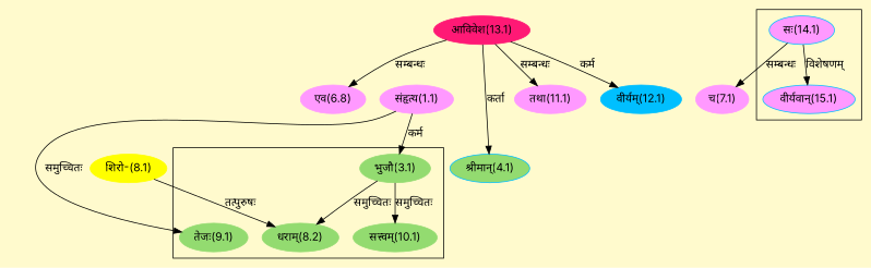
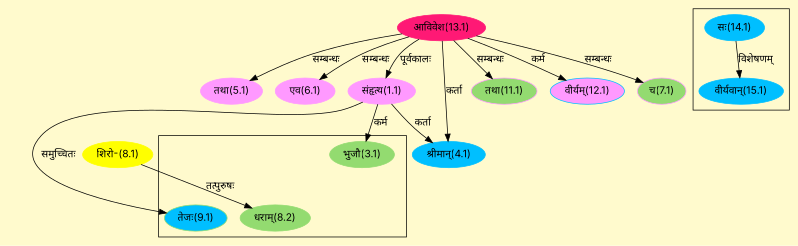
  digraph {
    bgcolor=lemonchiffon1
    compound=true
    fontname=Inter
    rankdir=BT
    node [color="#FF99FF" fontname=Inter style=filled]
    edge [dir=back fontname=Inter]
    n1 [color="#93DB70" label="धराम्(8.2)"]
    n2 [color="#93DB70" label="भुजौ(3.1)"]
-   n3 [color="#93DB70" label="तेजः(9.1)"]
-   n4 [color="#93DB70" label="सत्त्वम्(10.1)"]
-   n5 [color="#00BFFF" label="वीर्यवान्(15.1)" fillcolor="#FF99FF"]
-   n6 [color="#00BFFF" label="सः(14.1)" fillcolor="#FF99FF"]
+   n3 [color="#93DB70" label="तेजः(9.1)" fillcolor="#00BFFF"]
+   n5 [color="#00BFFF" label="वीर्यवान्(15.1)"]
+   n6 [color="#00BFFF" label="सः(14.1)"]
    n7 [color="#FFFF00" label="शिरो-(8.1)"]
    n8 [label="संहृत्य(1.1)"]
    n9 [color="#FF1975" label="आविवेश(13.1)"]
-   n10 [color="#00BFFF" label="श्रीमान्(4.1)" fillcolor="#93DB70"]
-   n12 [label="एव(6.8)"]
-   n13 [label="च(7.1)"]
-   n14 [label="तथा(11.1)"]
-   n15 [color="#00BFFF" label="वीर्यम्(12.1)"]
+   n10 [color="#00BFFF" label="श्रीमान्(4.1)"]
+   n11 [label="तथा(5.1)"]
+   n12 [label="एव(6.1)"]
+   n13 [label="च(7.1)" fillcolor="#93DB70"]
+   n14 [label="तथा(11.1)" fillcolor="#93DB70"]
+   n15 [color="#00BFFF" label="वीर्यम्(12.1)" fillcolor="#FF99FF"]
    subgraph cluster_1 {
      n1
      n2
      n3
-     n4
    }
    subgraph cluster_2 {
      n5
      n6
    }
-   n1 -> n2 [label="समुच्चितः"]
    n1 -> n7 [label="तत्पुरुषः"]
    n2 -> n8 [label="कर्म"]
    n3 -> n8 [label="समुच्चितः"]
-   n4 -> n2 [label="समुच्चितः"]
    n5 -> n6 [label="विशेषणम्"]
+   n8 -> n9 [label="पूर्वकालः"]
+   n10 -> n8 [label="कर्ता"]
    n10 -> n9 [label="कर्ता"]
+   n11 -> n9 [label="सम्बन्धः"]
    n12 -> n9 [label="सम्बन्धः"]
-   n13 -> n6 [label="सम्बन्धः"]
+   n13 -> n9 [label="सम्बन्धः"]
    n14 -> n9 [label="सम्बन्धः"]
    n15 -> n9 [label="कर्म"]
  }
